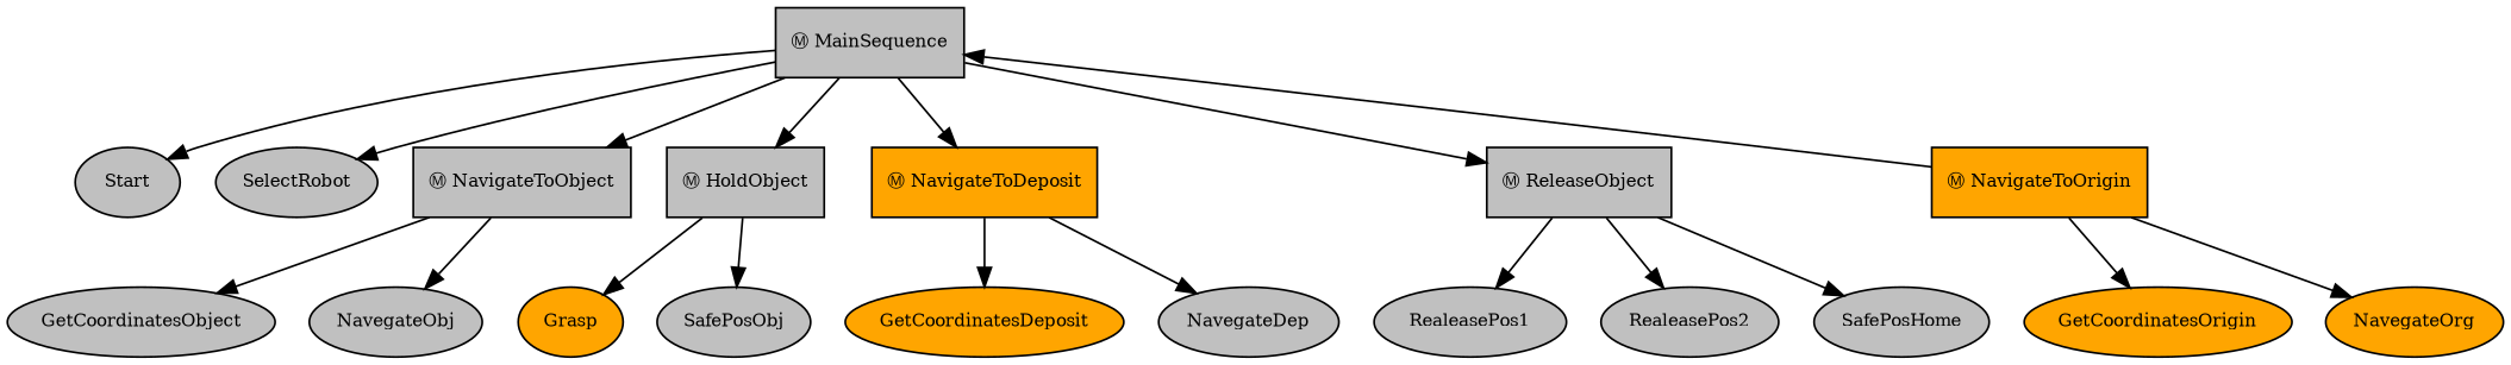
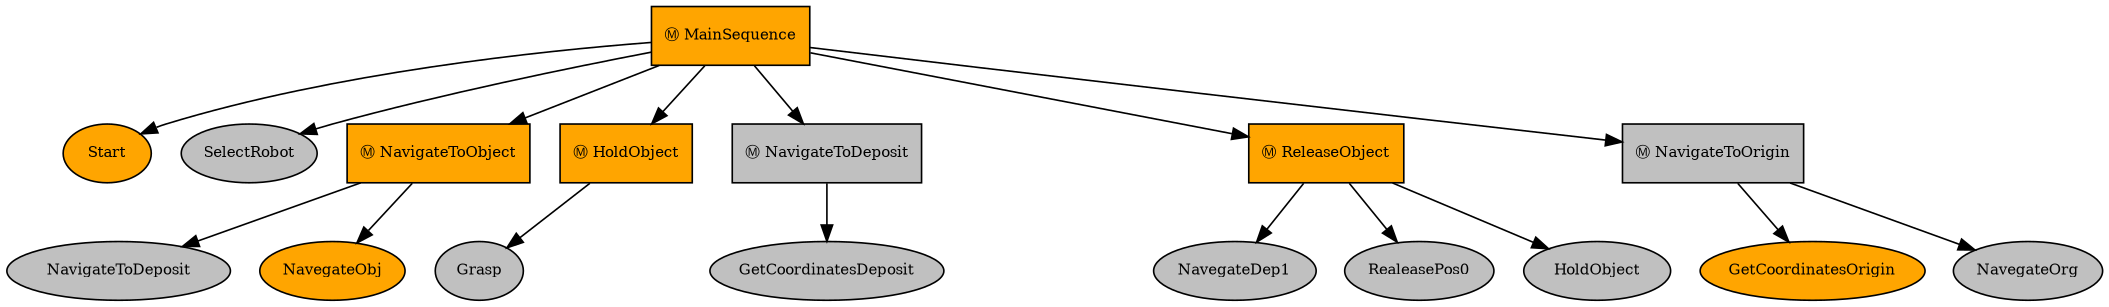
  digraph {
    fontname="times-roman"
    ordering=out
    node [fillcolor=gray fontcolor=black fontname="times-roman" fontsize=9 shape=ellipse style=filled]
    edge [fontname="times-roman"]
-   n1 [label="Ⓜ MainSequence" shape=box]
-   n2 [label=Start]
+   n1 [fillcolor=orange label="Ⓜ MainSequence" shape=box]
+   n2 [fillcolor=orange label=Start]
    n3 [label=SelectRobot]
-   n4 [label="Ⓜ NavigateToObject" shape=box]
-   n5 [label="Ⓜ HoldObject" shape=box]
-   n6 [fillcolor=orange label="Ⓜ NavigateToDeposit" shape=box]
-   n7 [label="Ⓜ ReleaseObject" shape=box]
-   n8 [fillcolor=orange label="Ⓜ NavigateToOrigin" shape=box]
-   n9 [label=GetCoordinatesObject]
-   n10 [label=NavegateObj]
-   n11 [fillcolor=orange label=Grasp]
-   n12 [label=SafePosObj]
-   n13 [fillcolor=orange label=GetCoordinatesDeposit]
-   n14 [label=NavegateDep]
-   n15 [label=RealeasePos1]
-   n16 [label=RealeasePos2]
-   n17 [label=SafePosHome]
+   n4 [fillcolor=orange label="Ⓜ NavigateToObject" shape=box]
+   n5 [fillcolor=orange label="Ⓜ HoldObject" shape=box]
+   n6 [label="Ⓜ NavigateToDeposit" shape=box]
+   n7 [fillcolor=orange label="Ⓜ ReleaseObject" shape=box]
+   n8 [label="Ⓜ NavigateToOrigin" shape=box]
+   n9 [label=NavigateToDeposit]
+   n10 [fillcolor=orange label=NavegateObj]
+   n11 [label=Grasp]
+   n13 [label=GetCoordinatesDeposit]
+   n15 [label=NavegateDep1]
+   n16 [label=RealeasePos0]
+   n17 [label=HoldObject]
    n18 [fillcolor=orange label=GetCoordinatesOrigin]
-   n19 [fillcolor=orange label=NavegateOrg]
+   n19 [label=NavegateOrg]
    n1 -> n2
    n1 -> n3
    n1 -> n4
    n1 -> n5
    n1 -> n6
    n1 -> n7
-   n8 -> n1
+   n1 -> n8
    n4 -> n9
    n4 -> n10
    n5 -> n11
-   n5 -> n12
    n6 -> n13
-   n6 -> n14
    n7 -> n15
    n7 -> n16
    n7 -> n17
    n8 -> n18
    n8 -> n19
  }
